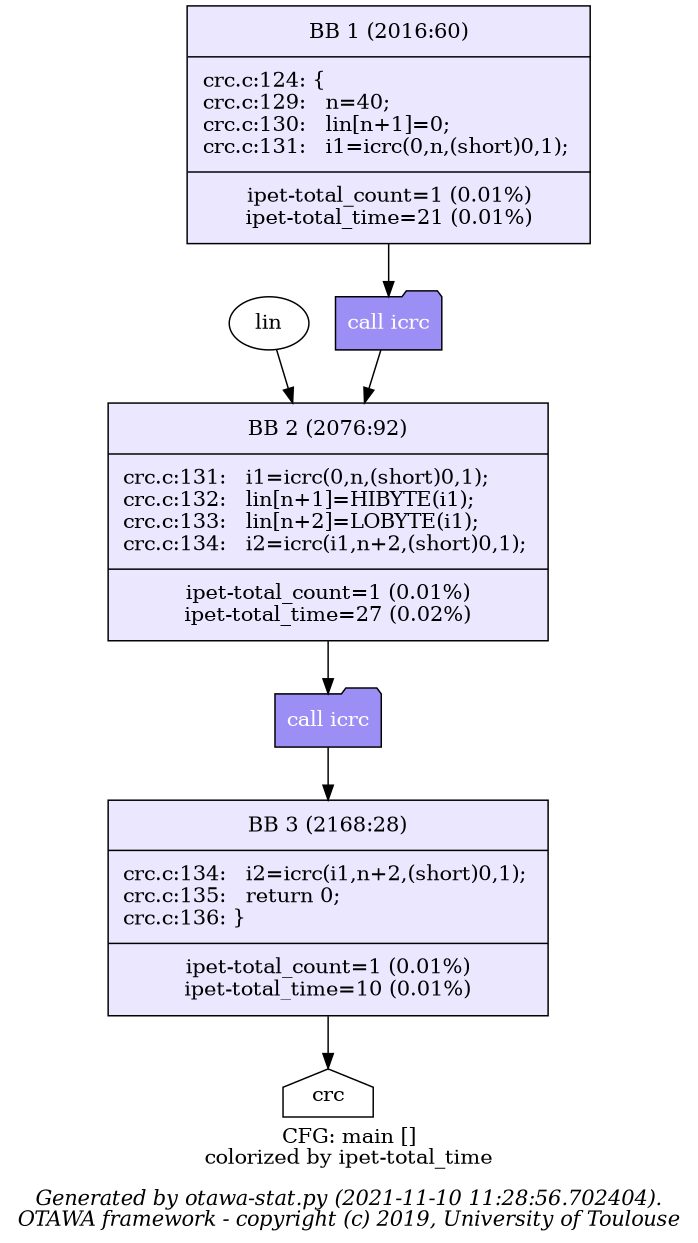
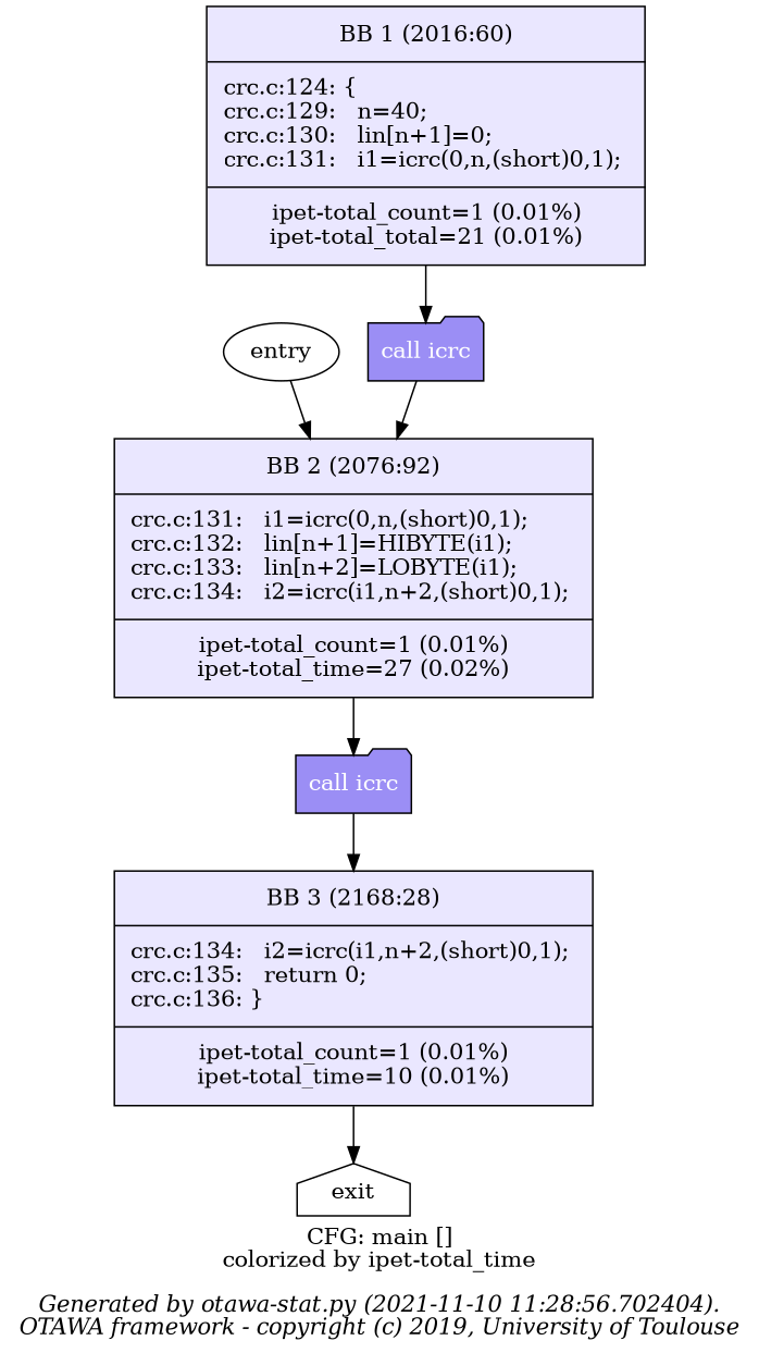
  digraph {
    label=<CFG: main []<br/>colorized by ipet-total_time<br/><BR/><I>Generated by otawa-stat.py (2021-11-10 11:28:56.702404).</I><BR/><I>OTAWA framework - copyright (c) 2019, University of Toulouse</I>>
    node [color=black shape=box fillcolor="#eae7ff" fontcolor="#000000" style=filled]
-   n1 [label=lin shape=ellipse fillcolor="" fontcolor="" style=""]
+   n1 [label=entry shape=ellipse fillcolor="" fontcolor="" style=""]
    n2 [label=<<table border='0' cellpadding='8px'><tr><td>BB 2 (2076:92)</td></tr><hr/><tr><td align='left'>crc.c:131: &nbsp;&nbsp;i1=icrc(0,n,(short)0,1); <br align='left'/>crc.c:132: &nbsp;&nbsp;lin[n+1]=HIBYTE(i1); <br align='left'/>crc.c:133: &nbsp;&nbsp;lin[n+2]=LOBYTE(i1); <br align='left'/>crc.c:134: &nbsp;&nbsp;i2=icrc(i1,n+2,(short)0,1); <br align='left'/></td></tr><hr/><tr><td>ipet-total_count=1 (0.01%)<br/>ipet-total_time=27 (0.02%)<br/></td></tr></table>> margin=0 color=""]
-   n3 [label=<<table border='0' cellpadding='8px'><tr><td>BB 1 (2016:60)</td></tr><hr/><tr><td align='left'>crc.c:124: { <br align='left'/>crc.c:129: &nbsp;&nbsp;n=40; <br align='left'/>crc.c:130: &nbsp;&nbsp;lin[n+1]=0; <br align='left'/>crc.c:131: &nbsp;&nbsp;i1=icrc(0,n,(short)0,1); <br align='left'/></td></tr><hr/><tr><td>ipet-total_count=1 (0.01%)<br/>ipet-total_time=21 (0.01%)<br/></td></tr></table>> margin=0 color=""]
+   n3 [label=<<table border='0' cellpadding='8px'><tr><td>BB 1 (2016:60)</td></tr><hr/><tr><td align='left'>crc.c:124: { <br align='left'/>crc.c:129: &nbsp;&nbsp;n=40; <br align='left'/>crc.c:130: &nbsp;&nbsp;lin[n+1]=0; <br align='left'/>crc.c:131: &nbsp;&nbsp;i1=icrc(0,n,(short)0,1); <br align='left'/></td></tr><hr/><tr><td>ipet-total_count=1 (0.01%)<br/>ipet-total_total=21 (0.01%)<br/></td></tr></table>> margin=0 color=""]
    n4 [fillcolor="#9b8ef5" fontcolor="#ffffff" label="call icrc" shape=folder]
    n5 [fillcolor="#9b8ef5" fontcolor="#ffffff" label="call icrc" shape=folder]
    n6 [label=<<table border='0' cellpadding='8px'><tr><td>BB 3 (2168:28)</td></tr><hr/><tr><td align='left'>crc.c:134: &nbsp;&nbsp;i2=icrc(i1,n+2,(short)0,1); <br align='left'/>crc.c:135: &nbsp;&nbsp;return&nbsp;0; <br align='left'/>crc.c:136: } <br align='left'/></td></tr><hr/><tr><td>ipet-total_count=1 (0.01%)<br/>ipet-total_time=10 (0.01%)<br/></td></tr></table>> margin=0 color=""]
-   n7 [label=crc shape=house fillcolor="" fontcolor="" style=""]
+   n7 [label=exit shape=house fillcolor="" fontcolor="" style=""]
    n1 -> n2
    n2 -> n5
    n3 -> n4
    n4 -> n2
    n5 -> n6
    n6 -> n7
  }
